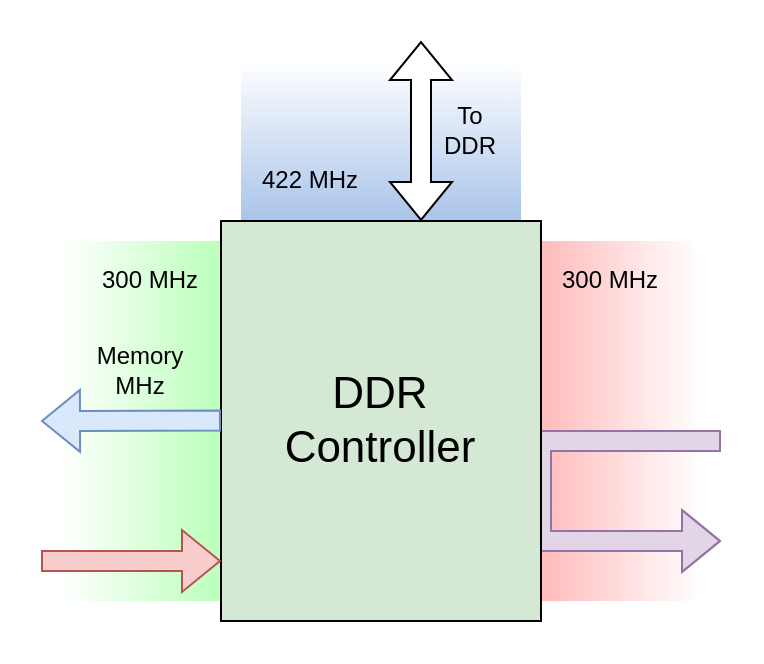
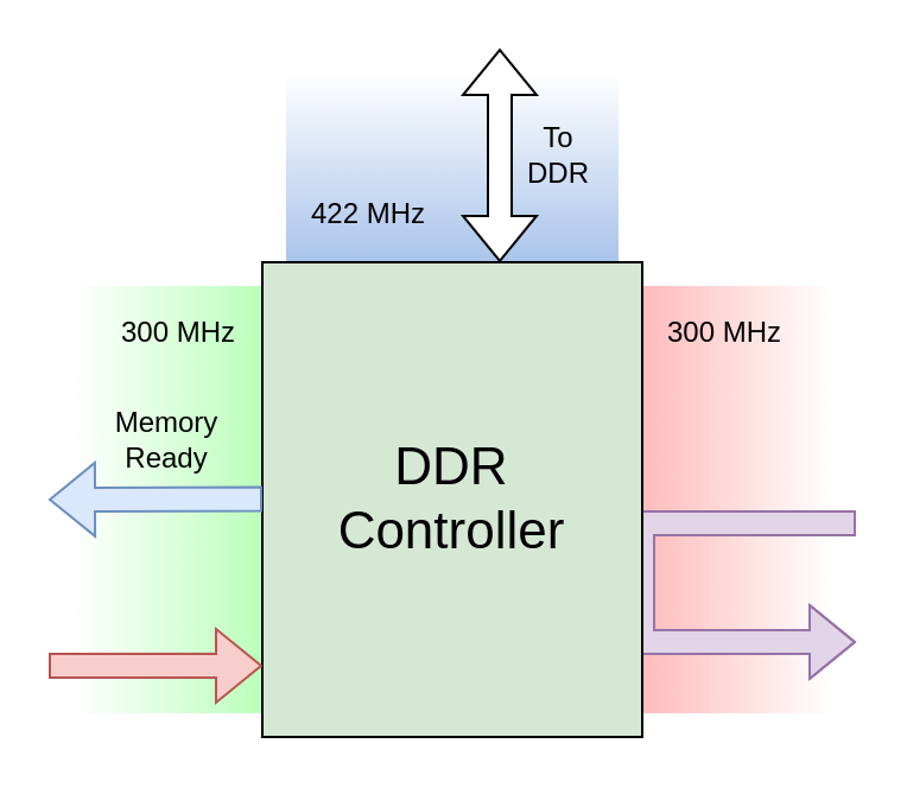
  <mxCell id="0" />
  <mxCell id="1" parent="0" />
  <mxCell id="2" value="" style="rounded=0;whiteSpace=wrap;html=1;strokeWidth=0;glass=0;fillStyle=hatch;fillColor=#FF9999;strokeColor=none;gradientColor=#FFFFFF;gradientDirection=east;" vertex="1" parent="1"><mxGeometry x="230" y="120" width="120" height="180" as="geometry" /></mxCell>
  <mxCell id="3" value="" style="shape=flexArrow;endArrow=classic;html=1;rounded=0;fillColor=#e1d5e7;strokeColor=#9673a6;" edge="1" parent="1"><mxGeometry width="50" height="50" relative="1" as="geometry"><mxPoint x="360" y="220" as="sourcePoint" /><mxPoint x="360" y="270" as="targetPoint" /><Array as="points"><mxPoint x="270" y="220" /><mxPoint x="270" y="270" /></Array></mxGeometry></mxCell>
  <mxCell id="4" value="" style="rounded=0;whiteSpace=wrap;html=1;strokeWidth=0;glass=0;fillStyle=hatch;fillColor=#7EA6E0;strokeColor=none;gradientColor=#FFFFFF;gradientDirection=north;" vertex="1" parent="1"><mxGeometry x="120" y="30" width="140" height="120" as="geometry" /></mxCell>
  <mxCell id="5" value="" style="rounded=0;whiteSpace=wrap;html=1;strokeWidth=0;glass=0;fillStyle=hatch;fillColor=#99FF99;strokeColor=none;gradientColor=#FFFFFF;gradientDirection=west;" vertex="1" parent="1"><mxGeometry x="30" y="120" width="120" height="180" as="geometry" /></mxCell>
  <mxCell id="6" value="DDR&lt;br&gt;Controller" style="rounded=0;whiteSpace=wrap;html=1;fontSize=22;fillColor=#d5e8d4;" vertex="1" parent="1"><mxGeometry x="110" y="110" width="160" height="200" as="geometry" /></mxCell>
  <mxCell id="7" value="422 MHz" style="text;html=1;strokeColor=none;fillColor=none;align=center;verticalAlign=middle;whiteSpace=wrap;rounded=0;rotation=0;" vertex="1" parent="1"><mxGeometry x="125" y="75" width="60" height="30" as="geometry" /></mxCell>
  <mxCell id="8" value="300 MHz" style="text;html=1;strokeColor=none;fillColor=none;align=center;verticalAlign=middle;whiteSpace=wrap;rounded=0;rotation=0;" vertex="1" parent="1"><mxGeometry x="45" y="125" width="60" height="30" as="geometry" /></mxCell>
  <mxCell id="9" value="300 MHz" style="text;html=1;strokeColor=none;fillColor=none;align=center;verticalAlign=middle;whiteSpace=wrap;rounded=0;rotation=0;" vertex="1" parent="1"><mxGeometry x="275" y="125" width="60" height="30" as="geometry" /></mxCell>
  <mxCell id="10" value="" style="shape=flexArrow;endArrow=classic;html=1;rounded=0;fillColor=#f8cecc;strokeColor=#b85450;" edge="1" parent="1"><mxGeometry width="50" height="50" relative="1" as="geometry"><mxPoint x="20" y="280" as="sourcePoint" /><mxPoint x="110" y="280" as="targetPoint" /></mxGeometry></mxCell>
  <mxCell id="11" value="" style="shape=flexArrow;endArrow=classic;html=1;rounded=0;fillColor=#dae8fc;strokeColor=#6c8ebf;" edge="1" parent="1"><mxGeometry width="50" height="50" relative="1" as="geometry"><mxPoint x="110" y="209.76" as="sourcePoint" /><mxPoint x="20" y="210" as="targetPoint" /></mxGeometry></mxCell>
- <mxCell id="12" value="Memory MHz" style="text;html=1;strokeColor=none;fillColor=none;align=center;verticalAlign=middle;whiteSpace=wrap;rounded=0;" vertex="1" parent="1"><mxGeometry x="40" y="170" width="60" height="30" as="geometry" /></mxCell>
+ <mxCell id="12" value="Memory Ready" style="text;html=1;strokeColor=none;fillColor=none;align=center;verticalAlign=middle;whiteSpace=wrap;rounded=0;" vertex="1" parent="1"><mxGeometry x="40" y="170" width="60" height="30" as="geometry" /></mxCell>
  <mxCell id="13" value="" style="shape=flexArrow;endArrow=classic;startArrow=classic;html=1;rounded=0;entryX=0.5;entryY=0;entryDx=0;entryDy=0;fillColor=default;" edge="1" parent="1"><mxGeometry width="100" height="100" relative="1" as="geometry"><mxPoint x="210" y="20" as="sourcePoint" /><mxPoint x="210" y="110" as="targetPoint" /></mxGeometry></mxCell>
  <mxCell id="14" value="To&lt;br&gt;DDR" style="text;html=1;strokeColor=none;fillColor=none;align=center;verticalAlign=middle;whiteSpace=wrap;rounded=0;" vertex="1" parent="1"><mxGeometry x="205" y="50" width="60" height="30" as="geometry" /></mxCell>
